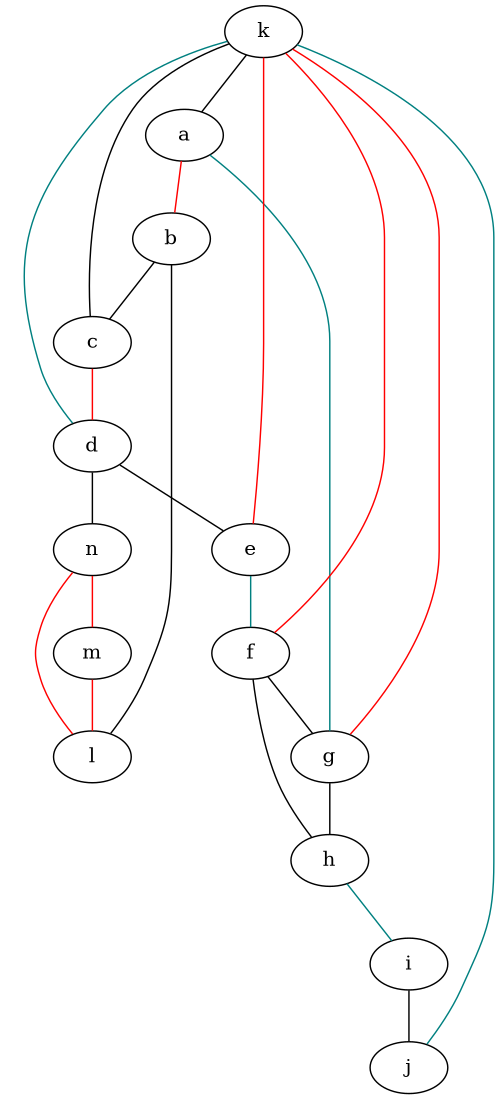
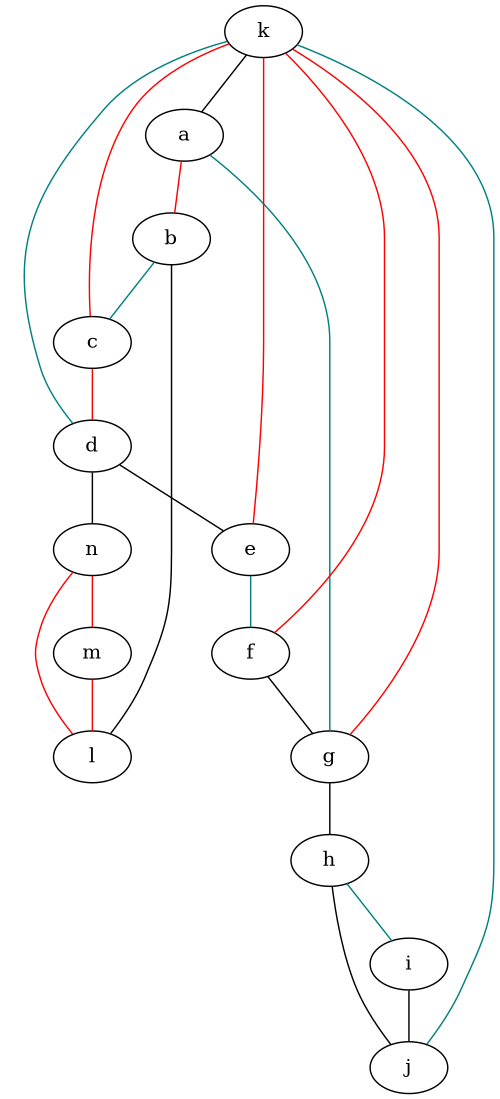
  graph {
    edge [color=black]
    a
    b
    c
    l
    d
    e
    n
    f
    m
    g
    h
    i
    j
    k
    a -- b [color=red]
-   b -- c
+   b -- c [color=teal]
    b -- l
    c -- d [color=red]
    l -- n [color=red]
    d -- e
    d -- n
    e -- f [color=teal]
    n -- m [color=red]
    f -- g
    m -- l [color=red]
    g -- a [color=teal]
    g -- h
    h -- i [color=teal]
    i -- j
-   f -- h
+   j -- h
    k -- a
-   k -- c
+   k -- c [color=red]
    k -- d [color=teal]
    k -- e [color=red]
    k -- f [color=red]
    k -- g [color=red]
    k -- j [color=teal]
  }
